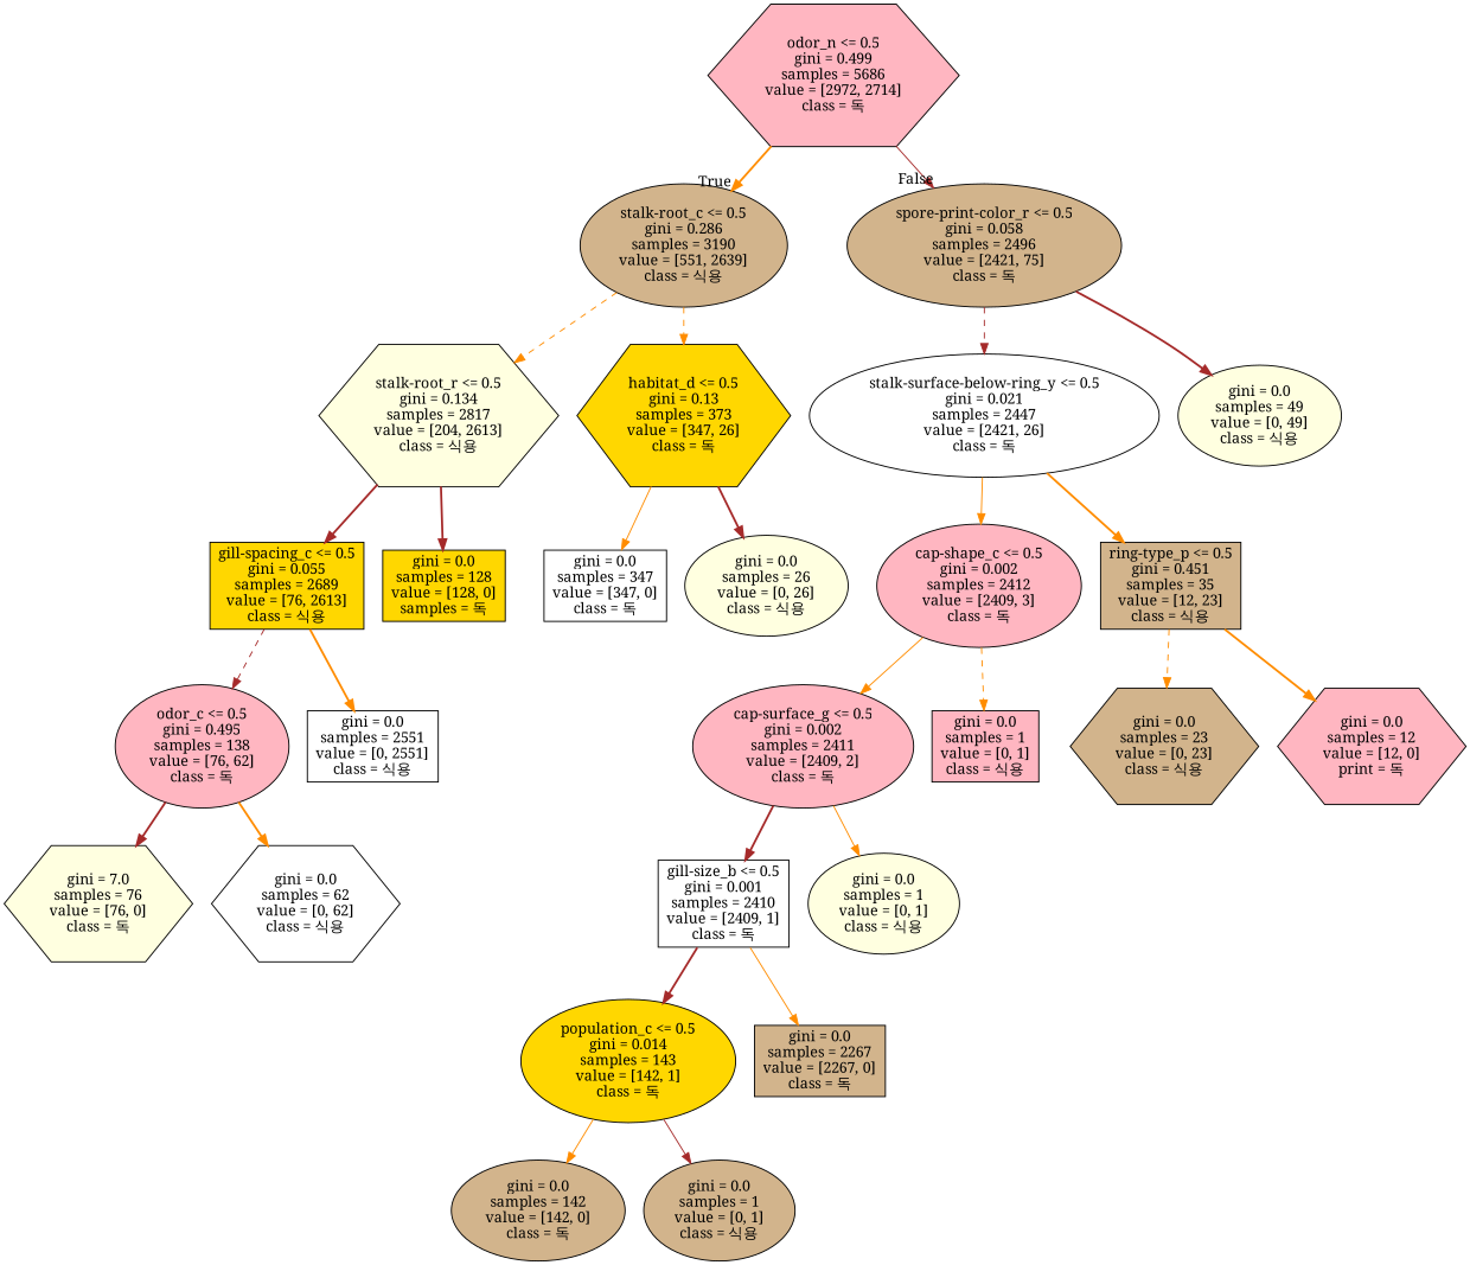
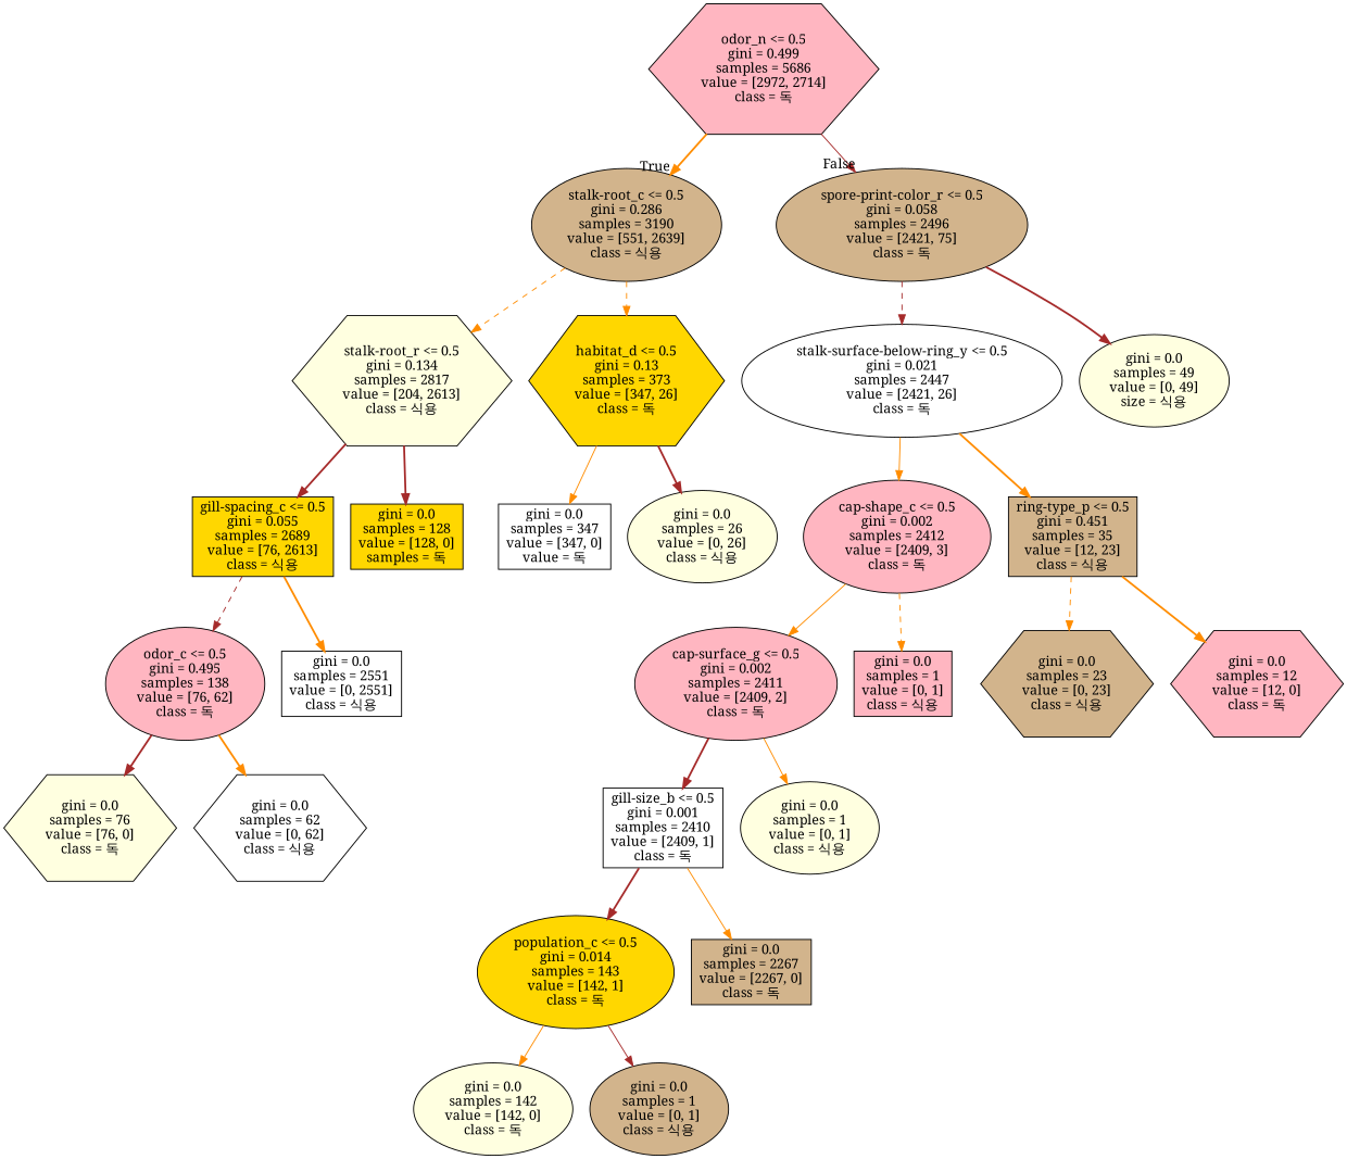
  digraph {
    fontname="Noto Serif"
    node [color=black fillcolor=lightpink fontname="Noto Serif" shape=ellipse style=filled]
    edge [color=darkorange fontname="Noto Serif" style=bold]
    n1 [label="odor_n <= 0.5\ngini = 0.499\nsamples = 5686\nvalue = [2972, 2714]\nclass = 독" shape=hexagon]
    n2 [fillcolor=tan label="stalk-root_c <= 0.5\ngini = 0.286\nsamples = 3190\nvalue = [551, 2639]\nclass = 식용"]
    n3 [fillcolor=tan label="spore-print-color_r <= 0.5\ngini = 0.058\nsamples = 2496\nvalue = [2421, 75]\nclass = 독"]
    n4 [fillcolor=lightyellow label="stalk-root_r <= 0.5\ngini = 0.134\nsamples = 2817\nvalue = [204, 2613]\nclass = 식용" shape=hexagon]
    n5 [fillcolor=gold label="habitat_d <= 0.5\ngini = 0.13\nsamples = 373\nvalue = [347, 26]\nclass = 독" shape=hexagon]
    n6 [fillcolor=white label="stalk-surface-below-ring_y <= 0.5\ngini = 0.021\nsamples = 2447\nvalue = [2421, 26]\nclass = 독"]
-   n7 [fillcolor=lightyellow label="gini = 0.0\nsamples = 49\nvalue = [0, 49]\nclass = 식용"]
+   n7 [fillcolor=lightyellow label="gini = 0.0\nsamples = 49\nvalue = [0, 49]\nsize = 식용"]
    n8 [fillcolor=gold label="gill-spacing_c <= 0.5\ngini = 0.055\nsamples = 2689\nvalue = [76, 2613]\nclass = 식용" shape=box]
    n9 [fillcolor=gold label="gini = 0.0\nsamples = 128\nvalue = [128, 0]\nsamples = 독" shape=box]
-   n10 [fillcolor=white label="gini = 0.0\nsamples = 347\nvalue = [347, 0]\nclass = 독" shape=box]
+   n10 [fillcolor=white label="gini = 0.0\nsamples = 347\nvalue = [347, 0]\nvalue = 독" shape=box]
    n11 [fillcolor=lightyellow label="gini = 0.0\nsamples = 26\nvalue = [0, 26]\nclass = 식용"]
    n12 [label="odor_c <= 0.5\ngini = 0.495\nsamples = 138\nvalue = [76, 62]\nclass = 독"]
    n13 [fillcolor=white label="gini = 0.0\nsamples = 2551\nvalue = [0, 2551]\nclass = 식용" shape=box]
-   n14 [fillcolor=lightyellow label="gini = 7.0\nsamples = 76\nvalue = [76, 0]\nclass = 독" shape=hexagon]
+   n14 [fillcolor=lightyellow label="gini = 0.0\nsamples = 76\nvalue = [76, 0]\nclass = 독" shape=hexagon]
    n15 [fillcolor=white label="gini = 0.0\nsamples = 62\nvalue = [0, 62]\nclass = 식용" shape=hexagon]
    n16 [label="cap-shape_c <= 0.5\ngini = 0.002\nsamples = 2412\nvalue = [2409, 3]\nclass = 독"]
    n17 [fillcolor=tan label="ring-type_p <= 0.5\ngini = 0.451\nsamples = 35\nvalue = [12, 23]\nclass = 식용" shape=box]
    n18 [label="cap-surface_g <= 0.5\ngini = 0.002\nsamples = 2411\nvalue = [2409, 2]\nclass = 독"]
    n19 [label="gini = 0.0\nsamples = 1\nvalue = [0, 1]\nclass = 식용" shape=box]
    n20 [fillcolor=tan label="gini = 0.0\nsamples = 23\nvalue = [0, 23]\nclass = 식용" shape=hexagon]
-   n21 [label="gini = 0.0\nsamples = 12\nvalue = [12, 0]\nprint = 독" shape=hexagon]
+   n21 [label="gini = 0.0\nsamples = 12\nvalue = [12, 0]\nclass = 독" shape=hexagon]
    n22 [fillcolor=white label="gill-size_b <= 0.5\ngini = 0.001\nsamples = 2410\nvalue = [2409, 1]\nclass = 독" shape=box]
    n23 [fillcolor=lightyellow label="gini = 0.0\nsamples = 1\nvalue = [0, 1]\nclass = 식용"]
    n24 [fillcolor=gold label="population_c <= 0.5\ngini = 0.014\nsamples = 143\nvalue = [142, 1]\nclass = 독"]
    n25 [fillcolor=tan label="gini = 0.0\nsamples = 2267\nvalue = [2267, 0]\nclass = 독" shape=box]
-   n26 [fillcolor=tan label="gini = 0.0\nsamples = 142\nvalue = [142, 0]\nclass = 독"]
+   n26 [fillcolor=lightyellow label="gini = 0.0\nsamples = 142\nvalue = [142, 0]\nclass = 독"]
    n27 [fillcolor=tan label="gini = 0.0\nsamples = 1\nvalue = [0, 1]\nclass = 식용"]
    n1 -> n2 [headlabel=True labelangle=45 labeldistance=2.5]
    n1 -> n3 [color=brown headlabel=False labelangle=-45 labeldistance=2.5 style=solid]
    n2 -> n4 [style=dashed]
    n2 -> n5 [style=dashed]
    n3 -> n6 [color=brown style=dashed]
    n3 -> n7 [color=brown]
    n4 -> n8 [color=brown]
    n4 -> n9 [color=brown]
    n5 -> n10 [style=solid]
    n5 -> n11 [color=brown]
    n6 -> n16 [style=solid]
    n6 -> n17
    n8 -> n12 [color=brown style=dashed]
    n8 -> n13
    n12 -> n14 [color=brown]
    n12 -> n15
    n16 -> n18 [style=solid]
    n16 -> n19 [style=dashed]
    n17 -> n20 [style=dashed]
    n17 -> n21
    n18 -> n22 [color=brown]
    n18 -> n23 [style=solid]
    n22 -> n24 [color=brown]
    n22 -> n25 [style=solid]
    n24 -> n26 [style=solid]
    n24 -> n27 [color=brown style=solid]
  }
